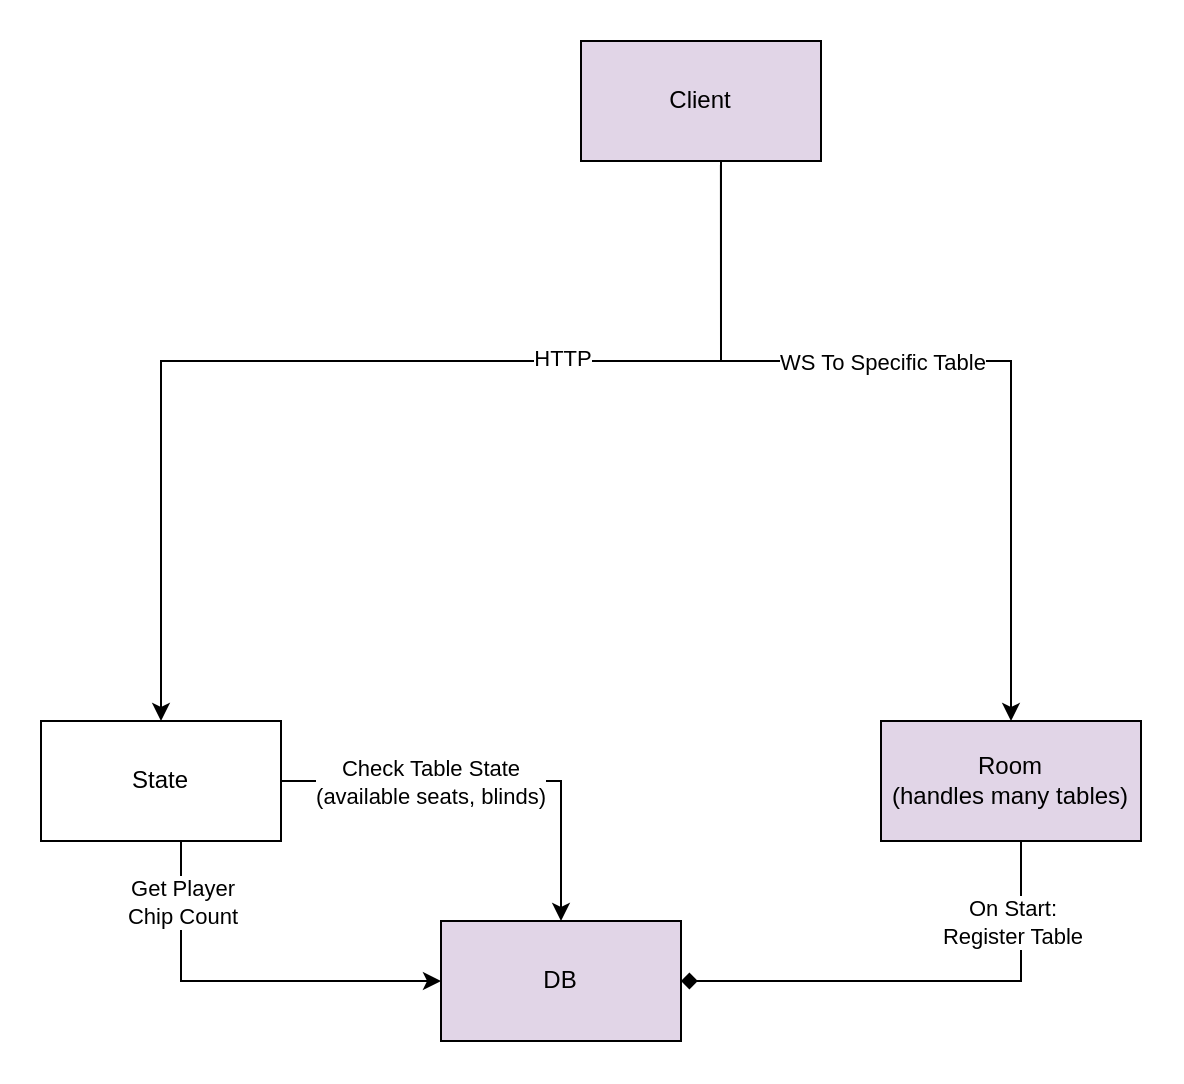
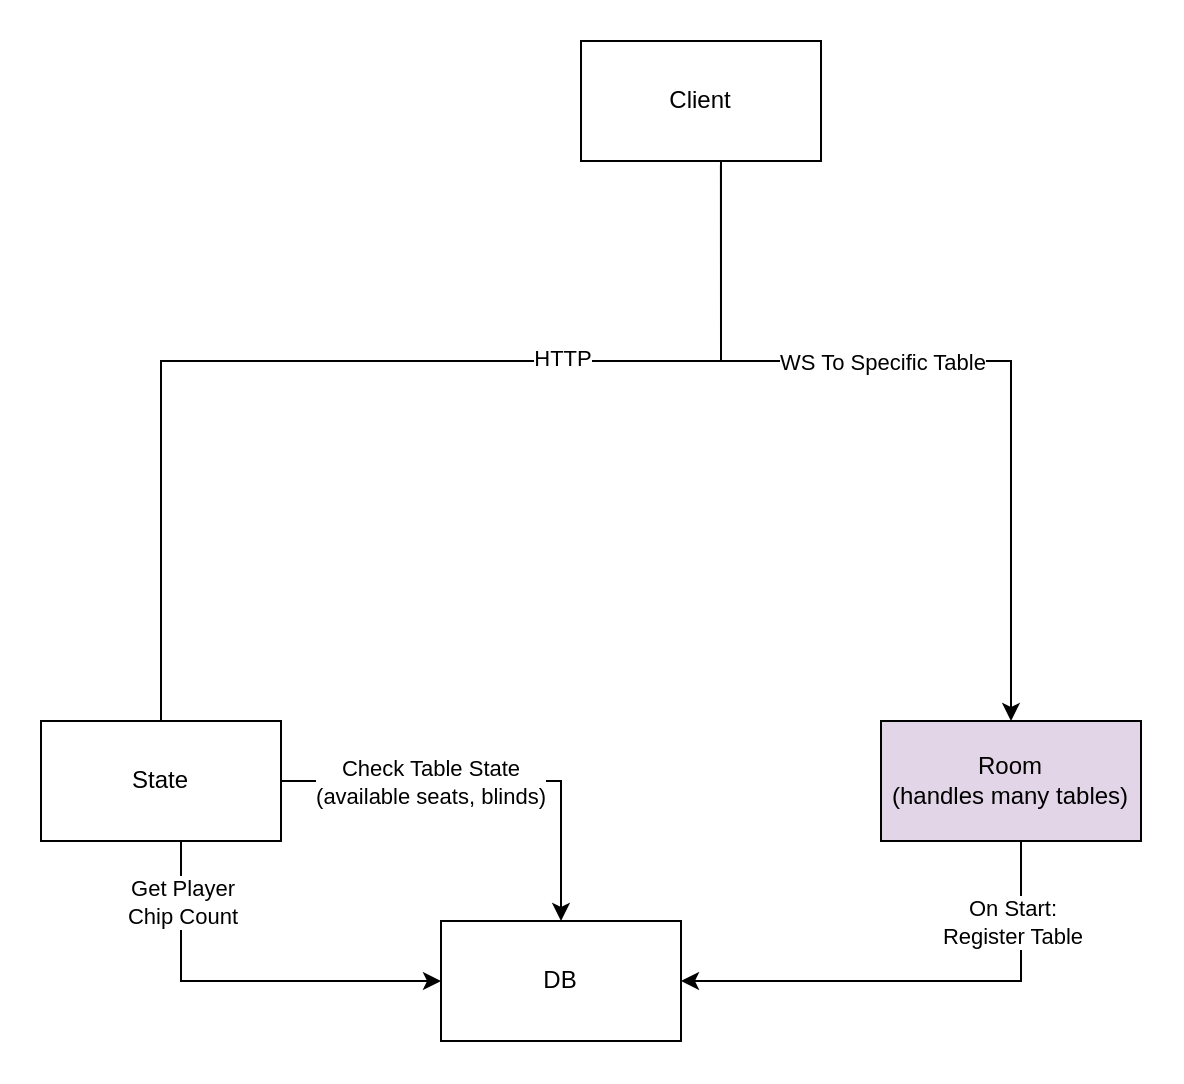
  <mxCell id="0" />
  <mxCell id="1" parent="0" />
- <mxCell id="2" value="Client" style="rounded=0;whiteSpace=wrap;html=1;fillColor=#e1d5e7;" vertex="1" parent="1"><mxGeometry x="290" y="20" width="120" height="60" as="geometry" /></mxCell>
+ <mxCell id="2" value="Client" style="rounded=0;whiteSpace=wrap;html=1;" vertex="1" parent="1"><mxGeometry x="290" y="20" width="120" height="60" as="geometry" /></mxCell>
  <mxCell id="3" style="edgeStyle=orthogonalEdgeStyle;rounded=0;orthogonalLoop=1;jettySize=auto;html=1;entryX=0.5;entryY=0;entryDx=0;entryDy=0;" edge="1" parent="1" source="7" target="11"><mxGeometry relative="1" as="geometry"><mxPoint x="280" y="450" as="targetPoint" /><Array as="points"><mxPoint x="280" y="390" /></Array></mxGeometry></mxCell>
  <mxCell id="4" value="Check Table State&lt;br&gt;(available seats, blinds)" style="edgeLabel;html=1;align=center;verticalAlign=middle;resizable=0;points=[];" vertex="1" connectable="0" parent="3"><mxGeometry x="-0.226" y="2" relative="1" as="geometry"><mxPoint x="-7" y="2" as="offset" /></mxGeometry></mxCell>
  <mxCell id="5" style="edgeStyle=orthogonalEdgeStyle;rounded=0;orthogonalLoop=1;jettySize=auto;html=1;entryX=0;entryY=0.5;entryDx=0;entryDy=0;" edge="1" parent="1" source="7" target="11"><mxGeometry relative="1" as="geometry"><mxPoint x="260" y="660" as="targetPoint" /><Array as="points"><mxPoint x="90" y="490" /></Array></mxGeometry></mxCell>
  <mxCell id="6" value="Get Player&lt;br&gt;Chip Count" style="edgeLabel;html=1;align=center;verticalAlign=middle;resizable=0;points=[];" vertex="1" connectable="0" parent="5"><mxGeometry x="-0.482" y="3" relative="1" as="geometry"><mxPoint x="-3" y="-22" as="offset" /></mxGeometry></mxCell>
  <mxCell id="7" value="State" style="rounded=0;whiteSpace=wrap;html=1;" vertex="1" parent="1"><mxGeometry x="20" y="360" width="120" height="60" as="geometry" /></mxCell>
- <mxCell id="8" style="edgeStyle=orthogonalEdgeStyle;rounded=0;orthogonalLoop=1;jettySize=auto;html=1;entryX=1;entryY=0.5;entryDx=0;entryDy=0;endArrow=diamond;" edge="1" parent="1" source="10" target="11"><mxGeometry relative="1" as="geometry"><mxPoint x="600" y="515" as="targetPoint" /><Array as="points"><mxPoint x="510" y="490" /></Array></mxGeometry></mxCell>
+ <mxCell id="8" style="edgeStyle=orthogonalEdgeStyle;rounded=0;orthogonalLoop=1;jettySize=auto;html=1;entryX=1;entryY=0.5;entryDx=0;entryDy=0;" edge="1" parent="1" source="10" target="11"><mxGeometry relative="1" as="geometry"><mxPoint x="600" y="515" as="targetPoint" /><Array as="points"><mxPoint x="510" y="490" /></Array></mxGeometry></mxCell>
  <mxCell id="9" value="On Start:&lt;br&gt;Register Table" style="edgeLabel;html=1;align=center;verticalAlign=middle;resizable=0;points=[];" vertex="1" connectable="0" parent="8"><mxGeometry x="0.257" y="-2" relative="1" as="geometry"><mxPoint x="76" y="-28" as="offset" /></mxGeometry></mxCell>
  <mxCell id="10" value="Room&lt;br&gt;(handles many tables)" style="rounded=0;whiteSpace=wrap;html=1;fillColor=#e1d5e7;" vertex="1" parent="1"><mxGeometry x="440" y="360" width="130" height="60" as="geometry" /></mxCell>
- <mxCell id="11" value="DB" style="rounded=0;whiteSpace=wrap;html=1;fillColor=#e1d5e7;" vertex="1" parent="1"><mxGeometry x="220" y="460" width="120" height="60" as="geometry" /></mxCell>
- <mxCell id="12" style="edgeStyle=orthogonalEdgeStyle;rounded=0;orthogonalLoop=1;jettySize=auto;html=1;entryX=0.5;entryY=0;entryDx=0;entryDy=0;exitX=0.583;exitY=1.033;exitDx=0;exitDy=0;exitPerimeter=0;" edge="1" parent="1" source="2" target="7"><mxGeometry relative="1" as="geometry"><mxPoint x="290" y="170" as="sourcePoint" /><Array as="points"><mxPoint x="360" y="180" /><mxPoint x="80" y="180" /></Array></mxGeometry></mxCell>
+ <mxCell id="11" value="DB" style="rounded=0;whiteSpace=wrap;html=1;" vertex="1" parent="1"><mxGeometry x="220" y="460" width="120" height="60" as="geometry" /></mxCell>
+ <mxCell id="12" style="edgeStyle=orthogonalEdgeStyle;rounded=0;orthogonalLoop=1;jettySize=auto;html=1;entryX=0.5;entryY=0;entryDx=0;entryDy=0;exitX=0.583;exitY=1.033;exitDx=0;exitDy=0;exitPerimeter=0;endArrow=none;" edge="1" parent="1" source="2" target="7"><mxGeometry relative="1" as="geometry"><mxPoint x="290" y="170" as="sourcePoint" /><Array as="points"><mxPoint x="360" y="180" /><mxPoint x="80" y="180" /></Array></mxGeometry></mxCell>
  <mxCell id="13" value="HTTP" style="edgeLabel;html=1;align=center;verticalAlign=middle;resizable=0;points=[];" vertex="1" connectable="0" parent="12"><mxGeometry x="-0.036" y="-2" relative="1" as="geometry"><mxPoint x="91" as="offset" /></mxGeometry></mxCell>
  <mxCell id="14" style="edgeStyle=orthogonalEdgeStyle;rounded=0;orthogonalLoop=1;jettySize=auto;html=1;entryX=0.5;entryY=0;entryDx=0;entryDy=0;" edge="1" parent="1" target="10"><mxGeometry relative="1" as="geometry"><mxPoint x="360" y="80" as="sourcePoint" /><Array as="points"><mxPoint x="360" y="180" /><mxPoint x="505" y="180" /></Array></mxGeometry></mxCell>
  <mxCell id="15" value="WS To Specific Table" style="edgeLabel;html=1;align=center;verticalAlign=middle;resizable=0;points=[];" vertex="1" connectable="0" parent="14"><mxGeometry x="-0.435" y="-4" relative="1" as="geometry"><mxPoint x="60" y="-4" as="offset" /></mxGeometry></mxCell>
